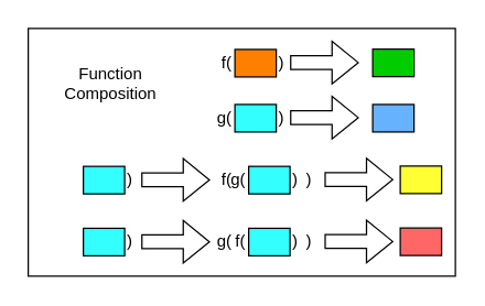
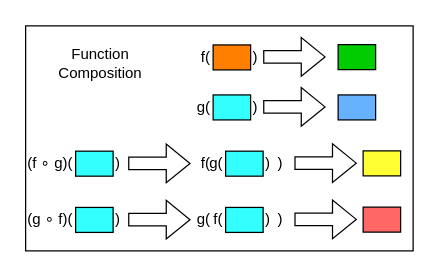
  <mxCell id="0" />
  <mxCell id="1" parent="0" />
  <mxCell id="2" value="" style="rounded=0;whiteSpace=wrap;html=1;" parent="1" vertex="1"><mxGeometry x="20" y="20" width="310" height="180" as="geometry" /></mxCell>
  <mxCell id="3" value="f(" style="text;html=1;strokeColor=none;fillColor=none;align=right;verticalAlign=middle;whiteSpace=wrap;rounded=0;" vertex="1" parent="1"><mxGeometry x="150" y="160" width="30" height="30" as="geometry" /></mxCell>
  <mxCell id="4" value="f(" style="text;html=1;strokeColor=none;fillColor=none;align=right;verticalAlign=middle;whiteSpace=wrap;rounded=0;" parent="1" vertex="1"><mxGeometry x="140" y="30" width="30" height="30" as="geometry" /></mxCell>
  <mxCell id="5" value="" style="rounded=0;whiteSpace=wrap;html=1;fillColor=#FF8000;" parent="1" vertex="1"><mxGeometry x="170" y="35.24" width="30" height="20" as="geometry" /></mxCell>
  <mxCell id="6" value=")" style="text;html=1;strokeColor=none;fillColor=none;align=left;verticalAlign=middle;whiteSpace=wrap;rounded=0;" parent="1" vertex="1"><mxGeometry x="200" y="30" width="10" height="30" as="geometry" /></mxCell>
  <mxCell id="7" value="" style="shape=flexArrow;endArrow=classic;html=1;rounded=0;exitX=0;exitY=0.5;exitDx=0;exitDy=0;" parent="1" edge="1"><mxGeometry width="50" height="50" relative="1" as="geometry"><mxPoint x="210" y="44.8" as="sourcePoint" /><mxPoint x="260" y="44.8" as="targetPoint" /></mxGeometry></mxCell>
  <mxCell id="8" value="" style="rounded=0;whiteSpace=wrap;html=1;fillColor=#00CC00;" vertex="1" parent="1"><mxGeometry x="270" y="35" width="30" height="20" as="geometry" /></mxCell>
  <mxCell id="9" value="g(" style="text;html=1;strokeColor=none;fillColor=none;align=right;verticalAlign=middle;whiteSpace=wrap;rounded=0;" vertex="1" parent="1"><mxGeometry x="140" y="70" width="30" height="30" as="geometry" /></mxCell>
  <mxCell id="10" value="" style="rounded=0;whiteSpace=wrap;html=1;fillColor=#33FFFF;" vertex="1" parent="1"><mxGeometry x="170" y="75.24" width="30" height="20" as="geometry" /></mxCell>
  <mxCell id="11" value=")" style="text;html=1;strokeColor=none;fillColor=none;align=left;verticalAlign=middle;whiteSpace=wrap;rounded=0;" vertex="1" parent="1"><mxGeometry x="200" y="70" width="10" height="30" as="geometry" /></mxCell>
  <mxCell id="12" value="" style="shape=flexArrow;endArrow=classic;html=1;rounded=0;exitX=0;exitY=0.5;exitDx=0;exitDy=0;" edge="1" parent="1"><mxGeometry width="50" height="50" relative="1" as="geometry"><mxPoint x="210" y="84.8" as="sourcePoint" /><mxPoint x="260" y="84.8" as="targetPoint" /></mxGeometry></mxCell>
  <mxCell id="13" value="" style="rounded=0;whiteSpace=wrap;html=1;fillColor=#66B2FF;" vertex="1" parent="1"><mxGeometry x="270" y="75.24" width="30" height="20" as="geometry" /></mxCell>
  <mxCell id="14" value="f(" style="text;html=1;strokeColor=none;fillColor=none;align=right;verticalAlign=middle;whiteSpace=wrap;rounded=0;" vertex="1" parent="1"><mxGeometry x="140" y="115" width="30" height="30" as="geometry" /></mxCell>
  <mxCell id="15" value=")" style="text;html=1;strokeColor=none;fillColor=none;align=left;verticalAlign=middle;whiteSpace=wrap;rounded=0;" vertex="1" parent="1"><mxGeometry x="220" y="115.24" width="10" height="30" as="geometry" /></mxCell>
  <mxCell id="16" value="" style="shape=flexArrow;endArrow=classic;html=1;rounded=0;exitX=0;exitY=0.5;exitDx=0;exitDy=0;" edge="1" parent="1"><mxGeometry width="50" height="50" relative="1" as="geometry"><mxPoint x="235" y="129.8" as="sourcePoint" /><mxPoint x="285" y="129.8" as="targetPoint" /></mxGeometry></mxCell>
  <mxCell id="17" value="" style="rounded=0;whiteSpace=wrap;html=1;fillColor=#FFFF33;" vertex="1" parent="1"><mxGeometry x="290" y="120" width="30" height="20" as="geometry" /></mxCell>
  <mxCell id="18" value="g(" style="text;html=1;strokeColor=none;fillColor=none;align=right;verticalAlign=middle;whiteSpace=wrap;rounded=0;" vertex="1" parent="1"><mxGeometry x="150" y="115" width="30" height="30" as="geometry" /></mxCell>
  <mxCell id="19" value="" style="rounded=0;whiteSpace=wrap;html=1;fillColor=#33FFFF;" vertex="1" parent="1"><mxGeometry x="180" y="120.24" width="30" height="20" as="geometry" /></mxCell>
  <mxCell id="20" value=")" style="text;html=1;strokeColor=none;fillColor=none;align=left;verticalAlign=middle;whiteSpace=wrap;rounded=0;" vertex="1" parent="1"><mxGeometry x="210" y="115" width="10" height="30" as="geometry" /></mxCell>
+ <mxCell id="21" value="(f&amp;nbsp;&lt;span style=&quot;box-sizing: border-box; border-style: initial; border-color: initial; border-image: initial; text-align: center;&quot;&gt;∘ g)(&lt;/span&gt;" style="text;html=1;strokeColor=none;fillColor=none;align=right;verticalAlign=middle;whiteSpace=wrap;rounded=0;" vertex="1" parent="1"><mxGeometry x="20" y="115.24" width="40" height="30" as="geometry" /></mxCell>
  <mxCell id="22" value="" style="rounded=0;whiteSpace=wrap;html=1;fillColor=#33FFFF;" vertex="1" parent="1"><mxGeometry x="60" y="120.24" width="30" height="20" as="geometry" /></mxCell>
  <mxCell id="23" value=")" style="text;html=1;strokeColor=none;fillColor=none;align=left;verticalAlign=middle;whiteSpace=wrap;rounded=0;" vertex="1" parent="1"><mxGeometry x="90" y="115.24" width="10" height="30" as="geometry" /></mxCell>
  <mxCell id="24" value="" style="shape=flexArrow;endArrow=classic;html=1;rounded=0;exitX=0;exitY=0.5;exitDx=0;exitDy=0;" edge="1" parent="1"><mxGeometry width="50" height="50" relative="1" as="geometry"><mxPoint x="102" y="130.04" as="sourcePoint" /><mxPoint x="152" y="130.04" as="targetPoint" /></mxGeometry></mxCell>
  <mxCell id="25" value="g(" style="text;html=1;strokeColor=none;fillColor=none;align=right;verticalAlign=middle;whiteSpace=wrap;rounded=0;" vertex="1" parent="1"><mxGeometry x="140" y="160" width="30" height="30" as="geometry" /></mxCell>
  <mxCell id="26" value=")" style="text;html=1;strokeColor=none;fillColor=none;align=left;verticalAlign=middle;whiteSpace=wrap;rounded=0;" vertex="1" parent="1"><mxGeometry x="220" y="160.24" width="10" height="30" as="geometry" /></mxCell>
  <mxCell id="27" value="" style="shape=flexArrow;endArrow=classic;html=1;rounded=0;exitX=0;exitY=0.5;exitDx=0;exitDy=0;" edge="1" parent="1"><mxGeometry width="50" height="50" relative="1" as="geometry"><mxPoint x="235" y="174.8" as="sourcePoint" /><mxPoint x="285" y="174.8" as="targetPoint" /></mxGeometry></mxCell>
  <mxCell id="28" value="" style="rounded=0;whiteSpace=wrap;html=1;fillColor=#FF6666;" vertex="1" parent="1"><mxGeometry x="290" y="165" width="30" height="20" as="geometry" /></mxCell>
  <mxCell id="29" value="" style="rounded=0;whiteSpace=wrap;html=1;fillColor=#33FFFF;" vertex="1" parent="1"><mxGeometry x="180" y="165.24" width="30" height="20" as="geometry" /></mxCell>
  <mxCell id="30" value=")" style="text;html=1;strokeColor=none;fillColor=none;align=left;verticalAlign=middle;whiteSpace=wrap;rounded=0;" vertex="1" parent="1"><mxGeometry x="210" y="160" width="10" height="30" as="geometry" /></mxCell>
+ <mxCell id="31" value="(g&amp;nbsp;&lt;span style=&quot;box-sizing: border-box; border-style: initial; border-color: initial; border-image: initial; text-align: center;&quot;&gt;∘ f)(&lt;/span&gt;" style="text;html=1;strokeColor=none;fillColor=none;align=right;verticalAlign=middle;whiteSpace=wrap;rounded=0;" vertex="1" parent="1"><mxGeometry x="20" y="160.24" width="40" height="30" as="geometry" /></mxCell>
  <mxCell id="32" value="" style="rounded=0;whiteSpace=wrap;html=1;fillColor=#33FFFF;" vertex="1" parent="1"><mxGeometry x="60" y="165.24" width="30" height="20" as="geometry" /></mxCell>
  <mxCell id="33" value=")" style="text;html=1;strokeColor=none;fillColor=none;align=left;verticalAlign=middle;whiteSpace=wrap;rounded=0;" vertex="1" parent="1"><mxGeometry x="90" y="160.24" width="10" height="30" as="geometry" /></mxCell>
  <mxCell id="34" value="" style="shape=flexArrow;endArrow=classic;html=1;rounded=0;exitX=0;exitY=0.5;exitDx=0;exitDy=0;" edge="1" parent="1"><mxGeometry width="50" height="50" relative="1" as="geometry"><mxPoint x="102" y="175.04" as="sourcePoint" /><mxPoint x="152" y="175.04" as="targetPoint" /></mxGeometry></mxCell>
- <mxCell id="35" value="Function Composition" style="text;html=1;strokeColor=none;fillColor=none;align=center;verticalAlign=middle;whiteSpace=wrap;rounded=0;" vertex="1" parent="1"><mxGeometry x="50" y="45.24" width="60" height="30" as="geometry" /></mxCell>
+ <mxCell id="35" value="Function Composition" style="text;html=1;strokeColor=none;fillColor=none;align=center;verticalAlign=middle;whiteSpace=wrap;rounded=0;" vertex="1" parent="1"><mxGeometry x="50" y="35.24" width="60" height="30" as="geometry" /></mxCell>
